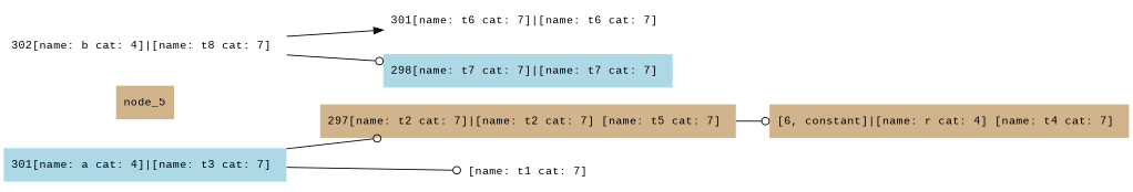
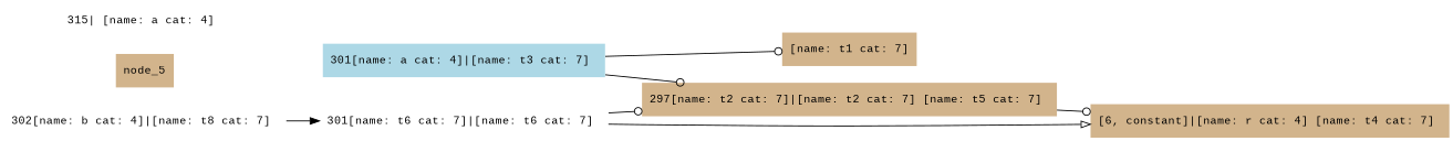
  digraph {
    fontname="Liberation Mono"
    rankdir=LR
    node [color=black fillcolor=white font=Courier fontname="Liberation Mono" fontsize=12 shape=plaintext style=filled]
    edge [arrowhead=odot fontname="Liberation Mono"]
    n1 [fillcolor=tan label="[6, constant]|[name: r cat: 4] [name: t4 cat: 7] "]
    n2 [color=darkgreen fillcolor=tan label="297[name: t2 cat: 7]|[name: t2 cat: 7] [name: t5 cat: 7] "]
-   n3 [color=darkgreen label="[name: t1 cat: 7]"]
+   n3 [color=darkgreen fillcolor=tan label="[name: t1 cat: 7]"]
    n4 [fillcolor=lightblue label="301[name: a cat: 4]|[name: t3 cat: 7] "]
    node_5 [color=brown fillcolor=tan]
+   n6 [label="315| [name: a cat: 4] "]
    n7 [label="301[name: t6 cat: 7]|[name: t6 cat: 7] "]
-   n8 [color=brown fillcolor=lightblue label="298[name: t7 cat: 7]|[name: t7 cat: 7] "]
    n9 [label="302[name: b cat: 4]|[name: t8 cat: 7] "]
    n2 -> n1
    n4 -> n2
    n4 -> n3
+   n7 -> n1 [arrowhead=onormal]
+   n7 -> n2
    n9 -> n7 [arrowhead=normal]
-   n9 -> n8
  }
